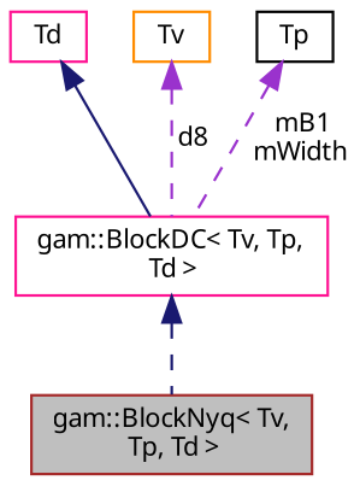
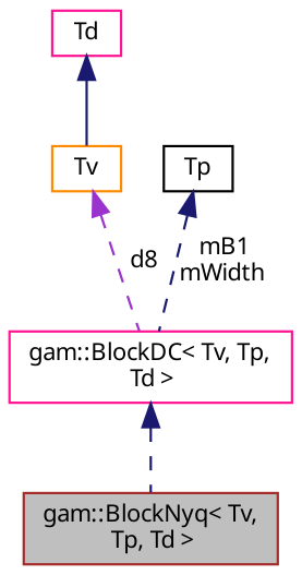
  digraph {
    node [color=deeppink fontname="FreeSans.ttf" fontsize=10 shape=record]
    edge [color=midnightblue dir=back fontname="FreeSans.ttf" fontsize=10 labelfontname="FreeSans.ttf" labelfontsize=10 style=dashed]
    n1 [color=brown fillcolor=grey75 fontcolor=black height=0.2 label="gam::BlockNyq\< Tv,\l Tp, Td \>" style=filled width=0.4]
    n2 [height=0.2 label="gam::BlockDC\< Tv, Tp,\l Td \>" width=0.4]
    n3 [height=0.2 label=Td width=0.4]
    n4 [color=darkorange height=0.2 label=Tv width=0.4]
    n5 [color=black height=0.2 label=Tp width=0.4]
    n2 -> n1
-   n3 -> n2 [style=solid]
+   n3 -> n4 [style=solid]
    n4 -> n2 [color=darkorchid3 label=" d8"]
-   n5 -> n2 [color=darkorchid3 label=" mB1\nmWidth"]
+   n5 -> n2 [label=" mB1\nmWidth"]
  }
